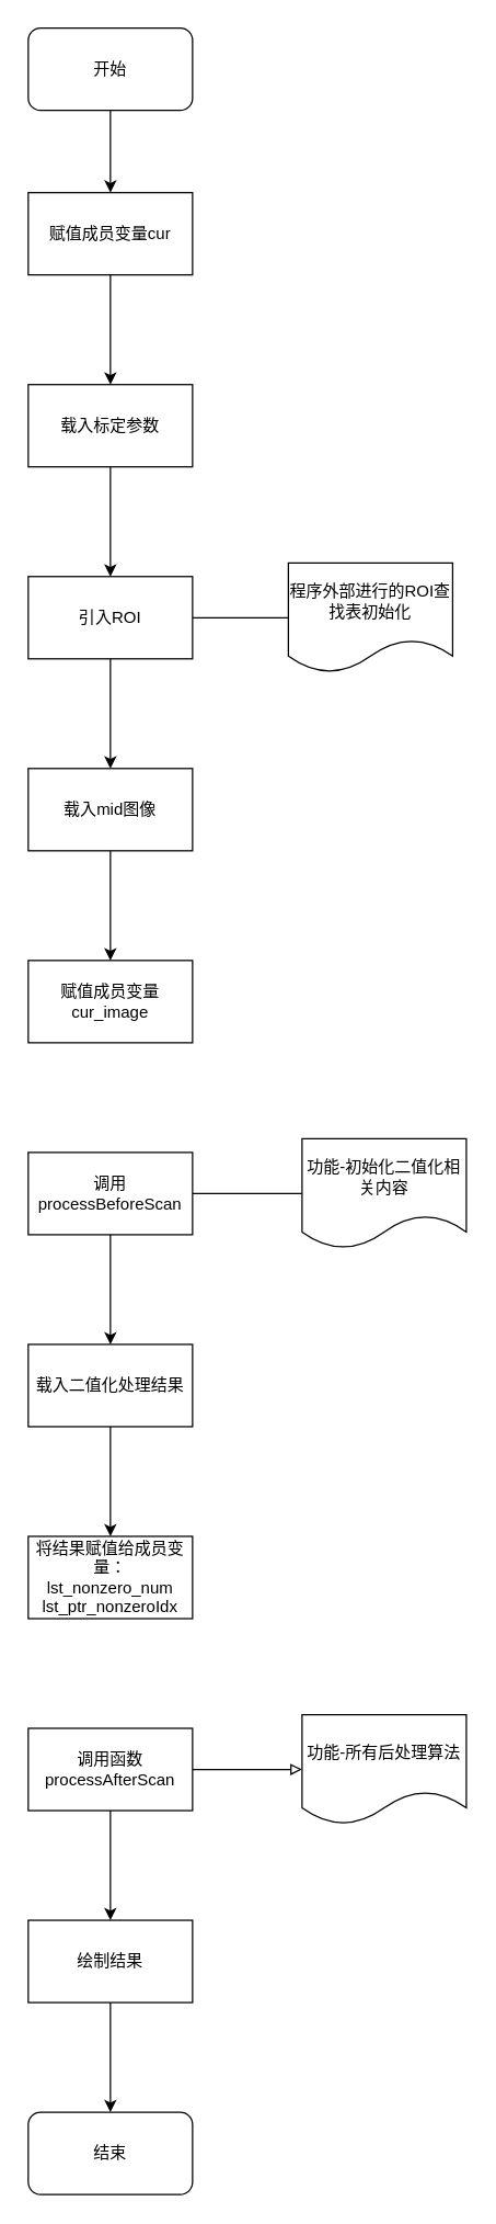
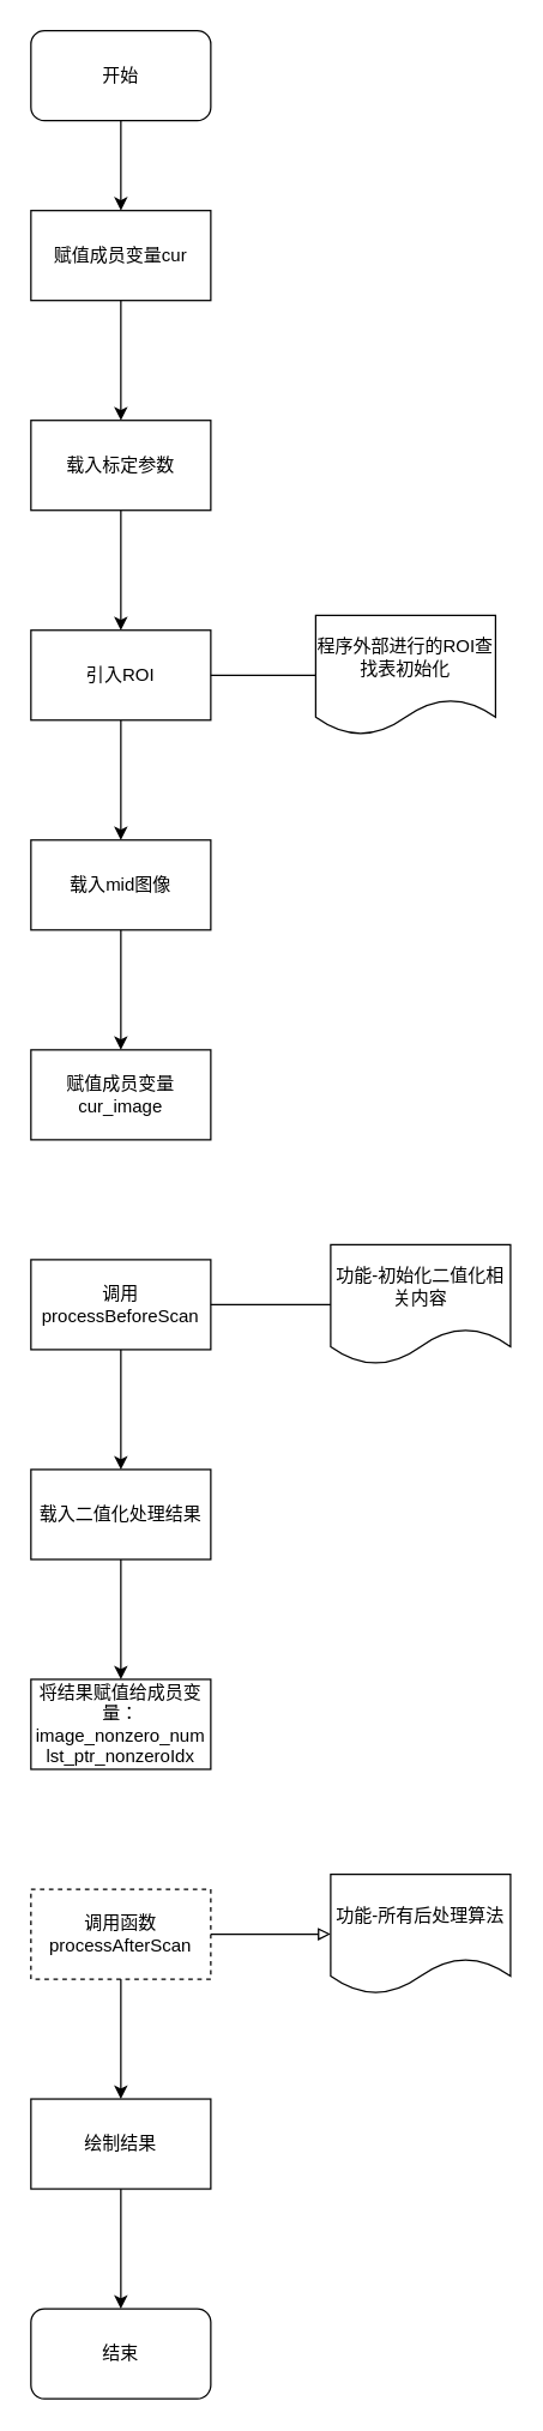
  <mxCell id="0" />
  <mxCell id="1" parent="0" />
  <mxCell id="2" value="" style="edgeStyle=orthogonalEdgeStyle;rounded=0;orthogonalLoop=1;jettySize=auto;html=1;" edge="1" parent="1" source="3" target="5"><mxGeometry relative="1" as="geometry" /></mxCell>
  <mxCell id="3" value="开始" style="rounded=1;whiteSpace=wrap;html=1;" vertex="1" parent="1"><mxGeometry x="20" y="20" width="120" height="60" as="geometry" /></mxCell>
  <mxCell id="4" value="" style="edgeStyle=orthogonalEdgeStyle;rounded=0;orthogonalLoop=1;jettySize=auto;html=1;" edge="1" parent="1" source="5" target="7"><mxGeometry relative="1" as="geometry" /></mxCell>
  <mxCell id="5" value="赋值成员变量cur" style="rounded=0;whiteSpace=wrap;html=1;" vertex="1" parent="1"><mxGeometry x="20" y="140" width="120" height="60" as="geometry" /></mxCell>
  <mxCell id="6" value="" style="edgeStyle=orthogonalEdgeStyle;rounded=0;orthogonalLoop=1;jettySize=auto;html=1;" edge="1" parent="1" source="7" target="9"><mxGeometry relative="1" as="geometry" /></mxCell>
  <mxCell id="7" value="载入标定参数" style="whiteSpace=wrap;html=1;rounded=0;" vertex="1" parent="1"><mxGeometry x="20" y="280" width="120" height="60" as="geometry" /></mxCell>
  <mxCell id="8" value="" style="edgeStyle=orthogonalEdgeStyle;rounded=0;orthogonalLoop=1;jettySize=auto;html=1;" edge="1" parent="1" source="9" target="11"><mxGeometry relative="1" as="geometry" /></mxCell>
  <mxCell id="9" value="引入ROI" style="whiteSpace=wrap;html=1;rounded=0;" vertex="1" parent="1"><mxGeometry x="20" y="420" width="120" height="60" as="geometry" /></mxCell>
  <mxCell id="10" value="" style="edgeStyle=orthogonalEdgeStyle;rounded=0;orthogonalLoop=1;jettySize=auto;html=1;" edge="1" parent="1" source="11" target="12"><mxGeometry relative="1" as="geometry" /></mxCell>
  <mxCell id="11" value="载入mid图像" style="whiteSpace=wrap;html=1;rounded=0;" vertex="1" parent="1"><mxGeometry x="20" y="560" width="120" height="60" as="geometry" /></mxCell>
  <mxCell id="12" value="赋值成员变量cur_image" style="whiteSpace=wrap;html=1;rounded=0;" vertex="1" parent="1"><mxGeometry x="20" y="700" width="120" height="60" as="geometry" /></mxCell>
  <mxCell id="13" value="" style="edgeStyle=orthogonalEdgeStyle;rounded=0;orthogonalLoop=1;jettySize=auto;html=1;" edge="1" parent="1" source="14" target="18"><mxGeometry relative="1" as="geometry" /></mxCell>
  <mxCell id="14" value="调用processBeforeScan" style="whiteSpace=wrap;html=1;rounded=0;" vertex="1" parent="1"><mxGeometry x="20" y="840" width="120" height="60" as="geometry" /></mxCell>
  <mxCell id="15" value="功能-初始化二值化相关内容" style="shape=document;whiteSpace=wrap;html=1;boundedLbl=1;rounded=0;" vertex="1" parent="1"><mxGeometry x="220" y="830" width="120" height="80" as="geometry" /></mxCell>
  <mxCell id="16" value="" style="endArrow=none;html=1;entryX=0;entryY=0.5;entryDx=0;entryDy=0;exitX=1;exitY=0.5;exitDx=0;exitDy=0;" edge="1" parent="1" source="14" target="15"><mxGeometry width="50" height="50" relative="1" as="geometry"><mxPoint x="70" y="860" as="sourcePoint" /><mxPoint x="120" y="810" as="targetPoint" /></mxGeometry></mxCell>
  <mxCell id="17" value="" style="edgeStyle=orthogonalEdgeStyle;rounded=0;orthogonalLoop=1;jettySize=auto;html=1;" edge="1" parent="1" source="18" target="19"><mxGeometry relative="1" as="geometry" /></mxCell>
  <mxCell id="18" value="载入二值化处理结果" style="whiteSpace=wrap;html=1;rounded=0;" vertex="1" parent="1"><mxGeometry x="20" y="980" width="120" height="60" as="geometry" /></mxCell>
- <mxCell id="19" value="将结果赋值给成员变量：&lt;br&gt;lst_nonzero_num&lt;br&gt;lst_ptr_nonzeroIdx" style="whiteSpace=wrap;html=1;rounded=0;" vertex="1" parent="1"><mxGeometry x="20" y="1120" width="120" height="60" as="geometry" /></mxCell>
+ <mxCell id="19" value="将结果赋值给成员变量：&lt;br&gt;image_nonzero_num&lt;br&gt;lst_ptr_nonzeroIdx" style="whiteSpace=wrap;html=1;rounded=0;" vertex="1" parent="1"><mxGeometry x="20" y="1120" width="120" height="60" as="geometry" /></mxCell>
  <mxCell id="20" value="" style="edgeStyle=orthogonalEdgeStyle;rounded=0;orthogonalLoop=1;jettySize=auto;html=1;" edge="1" parent="1" source="22" target="24"><mxGeometry relative="1" as="geometry" /></mxCell>
  <mxCell id="21" value="" style="edgeStyle=orthogonalEdgeStyle;rounded=0;orthogonalLoop=1;jettySize=auto;html=1;endArrow=block;endFill=0;" edge="1" parent="1" source="22" target="25"><mxGeometry relative="1" as="geometry" /></mxCell>
- <mxCell id="22" value="调用函数&lt;br&gt;processAfterScan" style="whiteSpace=wrap;html=1;rounded=0;" vertex="1" parent="1"><mxGeometry x="20" y="1260" width="120" height="60" as="geometry" /></mxCell>
+ <mxCell id="22" value="调用函数&lt;br&gt;processAfterScan" style="whiteSpace=wrap;html=1;rounded=0;dashed=1;" vertex="1" parent="1"><mxGeometry x="20" y="1260" width="120" height="60" as="geometry" /></mxCell>
  <mxCell id="23" value="" style="edgeStyle=orthogonalEdgeStyle;rounded=0;orthogonalLoop=1;jettySize=auto;html=1;endArrow=classic;endFill=1;" edge="1" parent="1" source="24" target="26"><mxGeometry relative="1" as="geometry" /></mxCell>
  <mxCell id="24" value="绘制结果" style="whiteSpace=wrap;html=1;rounded=0;" vertex="1" parent="1"><mxGeometry x="20" y="1400" width="120" height="60" as="geometry" /></mxCell>
  <mxCell id="25" value="功能-所有后处理算法" style="shape=document;whiteSpace=wrap;html=1;boundedLbl=1;rounded=0;" vertex="1" parent="1"><mxGeometry x="220" y="1250" width="120" height="80" as="geometry" /></mxCell>
  <mxCell id="26" value="结束" style="rounded=1;whiteSpace=wrap;html=1;" vertex="1" parent="1"><mxGeometry x="20" y="1540" width="120" height="60" as="geometry" /></mxCell>
  <mxCell id="27" value="程序外部进行的ROI查找表初始化" style="shape=document;whiteSpace=wrap;html=1;boundedLbl=1;rounded=0;" vertex="1" parent="1"><mxGeometry x="210" y="410" width="120" height="80" as="geometry" /></mxCell>
  <mxCell id="28" value="" style="endArrow=none;html=1;entryX=0;entryY=0.5;entryDx=0;entryDy=0;exitX=1;exitY=0.5;exitDx=0;exitDy=0;" edge="1" parent="1" source="9" target="27"><mxGeometry width="50" height="50" relative="1" as="geometry"><mxPoint x="70" y="510" as="sourcePoint" /><mxPoint x="120" y="460" as="targetPoint" /></mxGeometry></mxCell>
